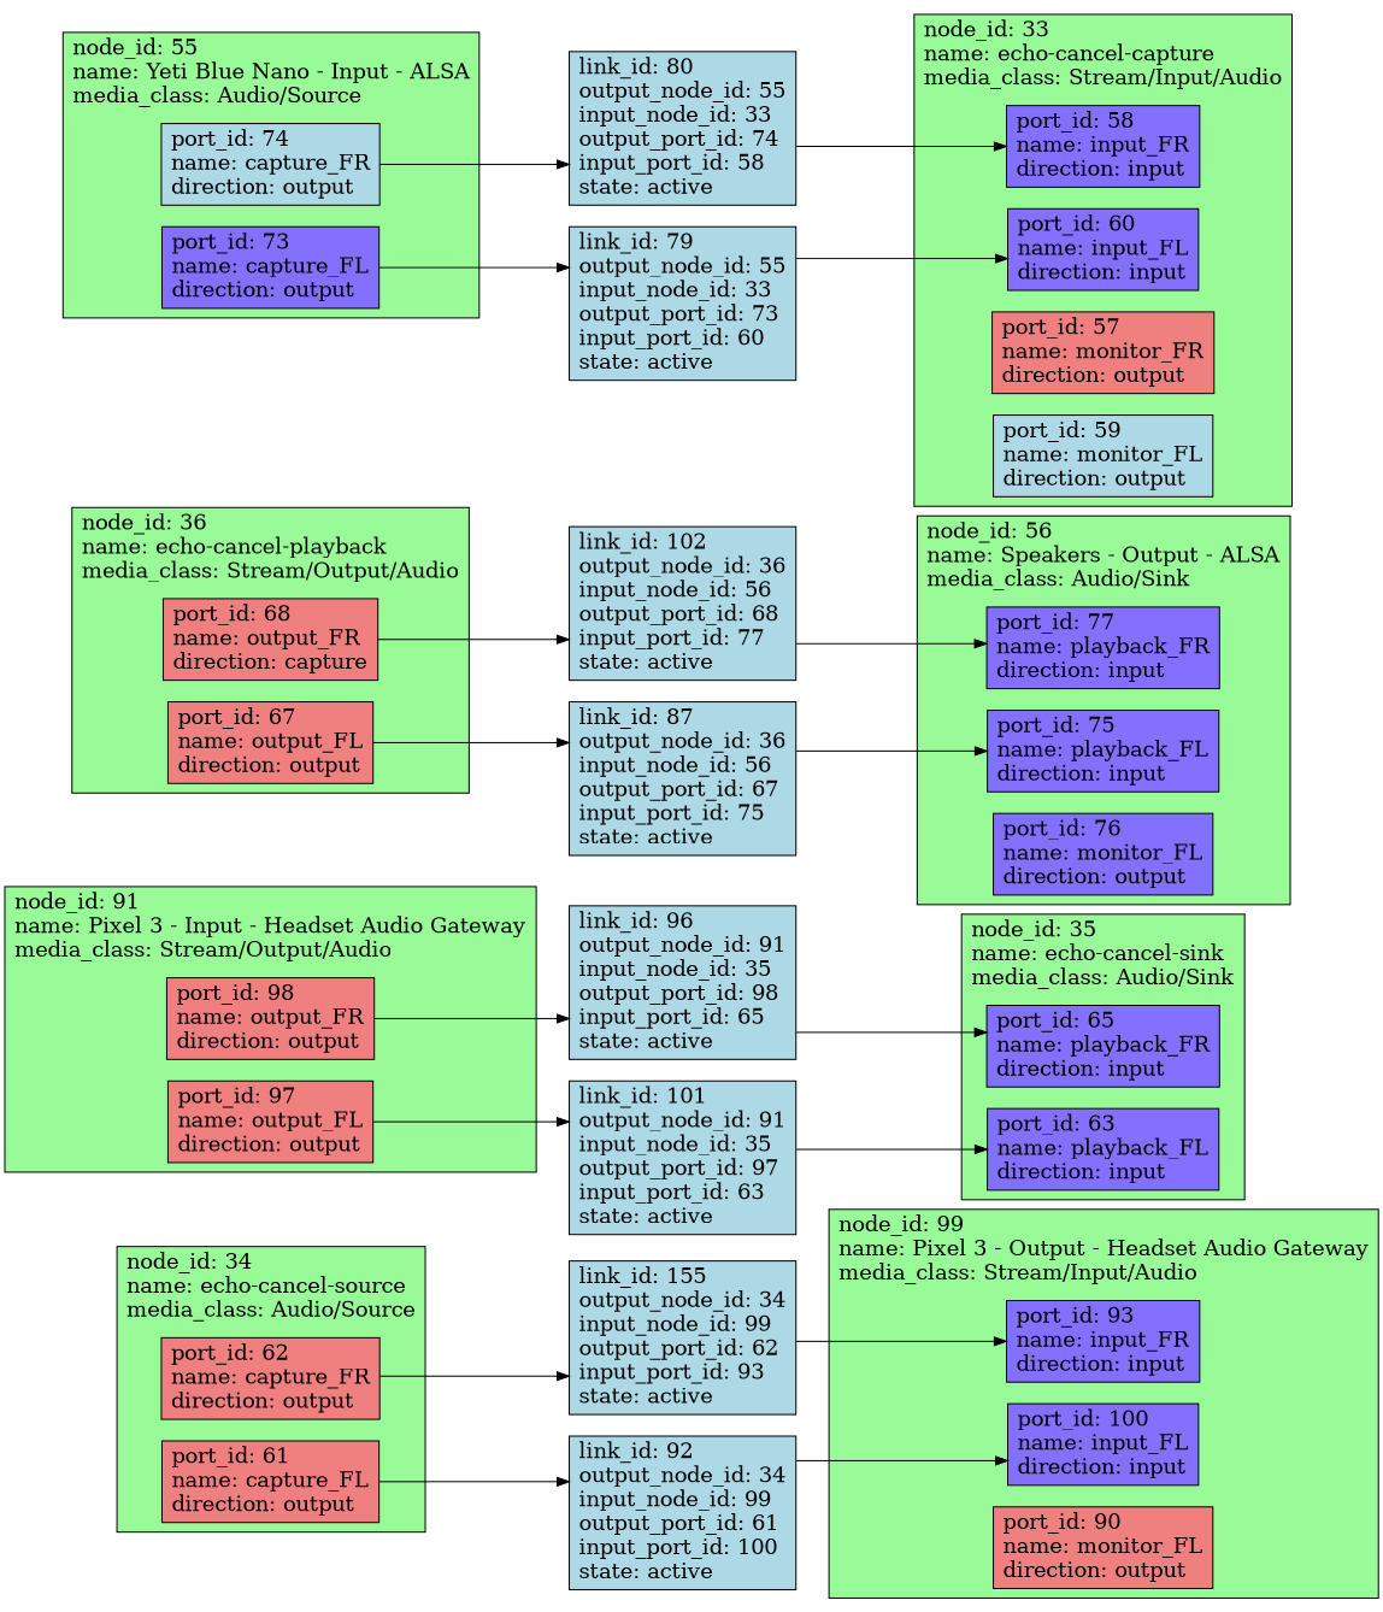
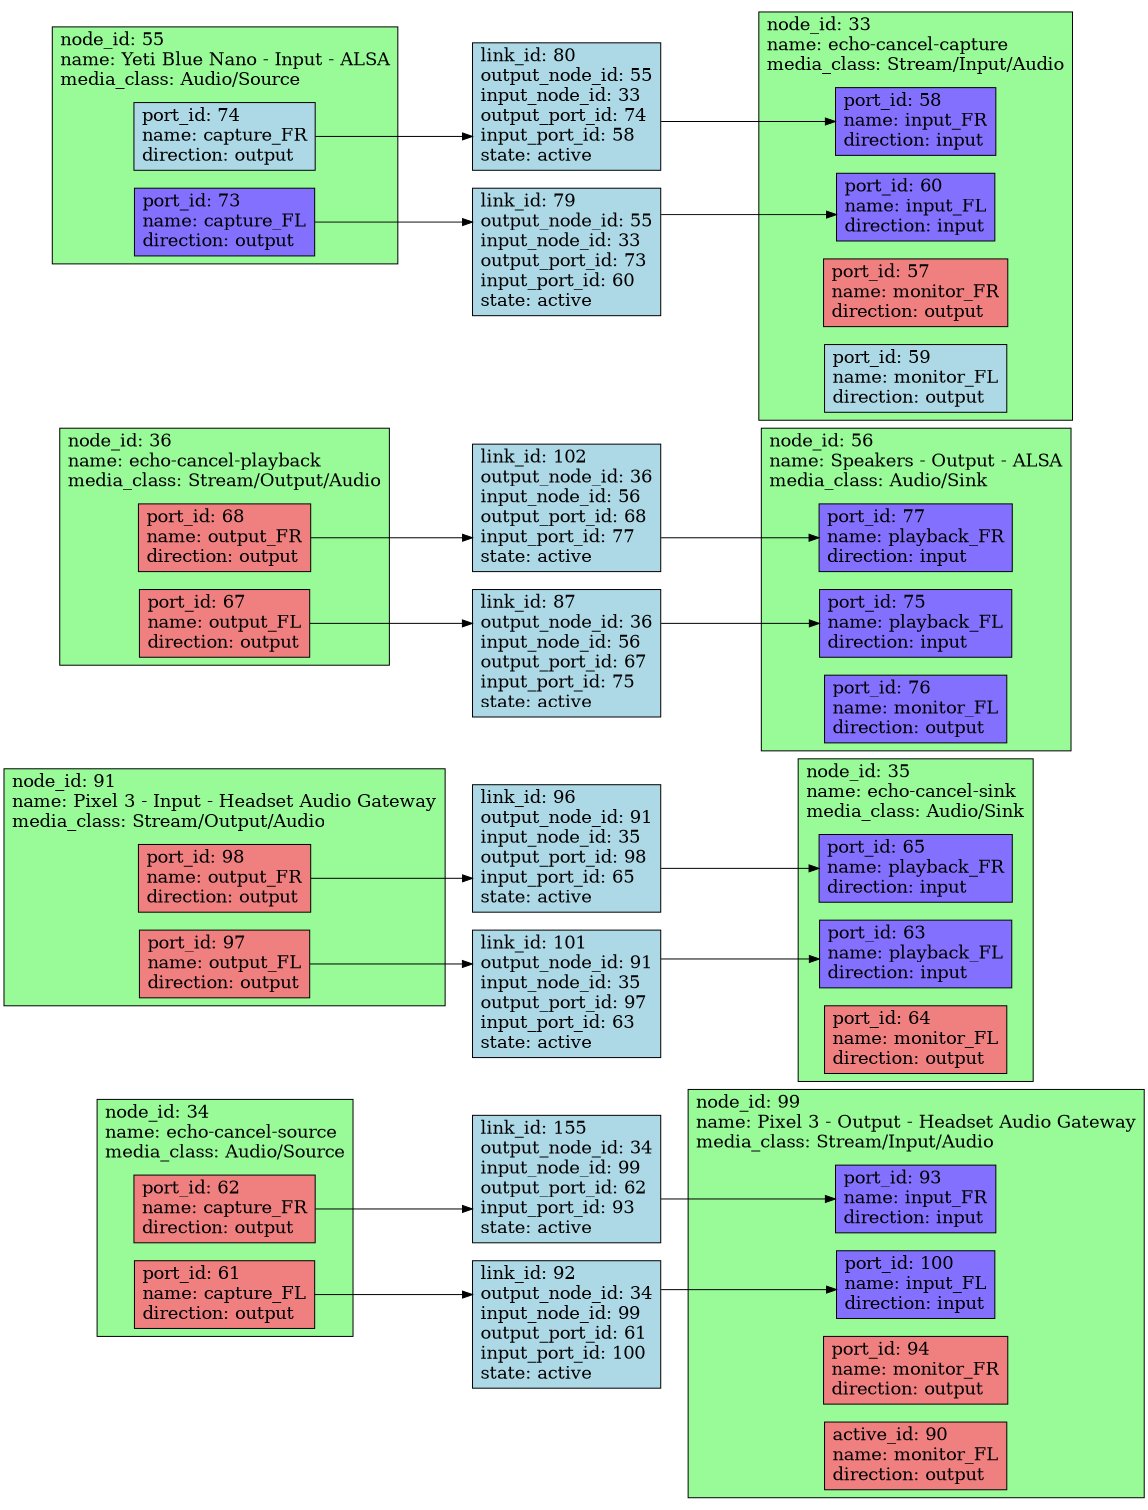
  digraph {
    fontsize=18
    rankdir=LR
    splines=ortho
    node [fillcolor=lightslateblue fontsize=18 shape=box style=filled]
    n1 [label="port_id: 93\lname: input_FR\ldirection: input\l"]
    n2 [label="port_id: 100\lname: input_FL\ldirection: input\l"]
-   n4 [fillcolor=lightcoral label="port_id: 90\lname: monitor_FL\ldirection: output\l"]
+   n3 [fillcolor=lightcoral label="port_id: 94\lname: monitor_FR\ldirection: output\l"]
+   n4 [fillcolor=lightcoral label="active_id: 90\lname: monitor_FL\ldirection: output\l"]
    n5 [fillcolor=lightcoral label="port_id: 98\lname: output_FR\ldirection: output\l"]
    n6 [fillcolor=lightcoral label="port_id: 97\lname: output_FL\ldirection: output\l"]
    n7 [label="port_id: 77\lname: playback_FR\ldirection: input\l"]
    n8 [label="port_id: 75\lname: playback_FL\ldirection: input\l"]
    n9 [label="port_id: 76\lname: monitor_FL\ldirection: output\l"]
    n10 [fillcolor=lightblue label="port_id: 74\lname: capture_FR\ldirection: output\l"]
    n11 [label="port_id: 73\lname: capture_FL\ldirection: output\l"]
-   n12 [fillcolor=lightcoral label="port_id: 68\lname: output_FR\ldirection: capture\l"]
+   n12 [fillcolor=lightcoral label="port_id: 68\lname: output_FR\ldirection: output\l"]
    n13 [fillcolor=lightcoral label="port_id: 67\lname: output_FL\ldirection: output\l"]
    n14 [label="port_id: 65\lname: playback_FR\ldirection: input\l"]
    n15 [label="port_id: 63\lname: playback_FL\ldirection: input\l"]
+   n16 [fillcolor=lightcoral label="port_id: 64\lname: monitor_FL\ldirection: output\l"]
    n17 [fillcolor=lightcoral label="port_id: 62\lname: capture_FR\ldirection: output\l"]
    n18 [fillcolor=lightcoral label="port_id: 61\lname: capture_FL\ldirection: output\l"]
    n19 [label="port_id: 58\lname: input_FR\ldirection: input\l"]
    n20 [label="port_id: 60\lname: input_FL\ldirection: input\l"]
    n21 [fillcolor=lightcoral label="port_id: 57\lname: monitor_FR\ldirection: output\l"]
    n22 [fillcolor=lightblue label="port_id: 59\lname: monitor_FL\ldirection: output\l"]
    n23 [fillcolor=lightblue label="link_id: 96\loutput_node_id: 91\linput_node_id: 35\loutput_port_id: 98\linput_port_id: 65\lstate: active\l"]
    n24 [fillcolor=lightblue label="link_id: 101\loutput_node_id: 91\linput_node_id: 35\loutput_port_id: 97\linput_port_id: 63\lstate: active\l"]
    n25 [fillcolor=lightblue label="link_id: 80\loutput_node_id: 55\linput_node_id: 33\loutput_port_id: 74\linput_port_id: 58\lstate: active\l"]
    n26 [fillcolor=lightblue label="link_id: 79\loutput_node_id: 55\linput_node_id: 33\loutput_port_id: 73\linput_port_id: 60\lstate: active\l"]
    n27 [fillcolor=lightblue label="link_id: 102\loutput_node_id: 36\linput_node_id: 56\loutput_port_id: 68\linput_port_id: 77\lstate: active\l"]
    n28 [fillcolor=lightblue label="link_id: 87\loutput_node_id: 36\linput_node_id: 56\loutput_port_id: 67\linput_port_id: 75\lstate: active\l"]
    n29 [fillcolor=lightblue label="link_id: 155\loutput_node_id: 34\linput_node_id: 99\loutput_port_id: 62\linput_port_id: 93\lstate: active\l"]
    n30 [fillcolor=lightblue label="link_id: 92\loutput_node_id: 34\linput_node_id: 99\loutput_port_id: 61\linput_port_id: 100\lstate: active\l"]
    subgraph cluster_1 {
      bgcolor=palegreen
      label="node_id: 99\lname: Pixel 3 - Output - Headset Audio Gateway\lmedia_class: Stream/Input/Audio\l"
      n1
      n2
+     n3
      n4
    }
    subgraph cluster_2 {
      bgcolor=palegreen
      label="node_id: 91\lname: Pixel 3 - Input - Headset Audio Gateway\lmedia_class: Stream/Output/Audio\l"
      n5
      n6
    }
    subgraph cluster_3 {
      bgcolor=palegreen
      label="node_id: 56\lname: Speakers - Output - ALSA\lmedia_class: Audio/Sink\l"
      n7
      n8
      n9
    }
    subgraph cluster_4 {
      bgcolor=palegreen
      label="node_id: 55\lname: Yeti Blue Nano - Input - ALSA\lmedia_class: Audio/Source\l"
      n10
      n11
    }
    subgraph cluster_5 {
      bgcolor=palegreen
      label="node_id: 36\lname: echo-cancel-playback\lmedia_class: Stream/Output/Audio\l"
      n12
      n13
    }
    subgraph cluster_6 {
      bgcolor=palegreen
      label="node_id: 35\lname: echo-cancel-sink\lmedia_class: Audio/Sink\l"
      n14
      n15
+     n16
    }
    subgraph cluster_7 {
      bgcolor=palegreen
      label="node_id: 34\lname: echo-cancel-source\lmedia_class: Audio/Source\l"
      n17
      n18
    }
    subgraph cluster_8 {
      bgcolor=palegreen
      label="node_id: 33\lname: echo-cancel-capture\lmedia_class: Stream/Input/Audio\l"
      n19
      n20
      n21
      n22
    }
    n5 -> n23
    n6 -> n24
    n10 -> n25
    n11 -> n26
    n12 -> n27
    n13 -> n28
    n17 -> n29
    n18 -> n30
    n23 -> n14
    n24 -> n15
    n25 -> n19
    n26 -> n20
    n27 -> n7
    n28 -> n8
    n29 -> n1
    n30 -> n2
  }
